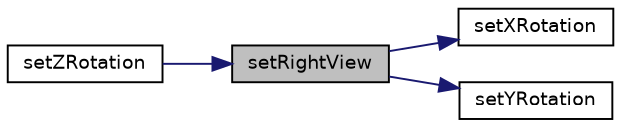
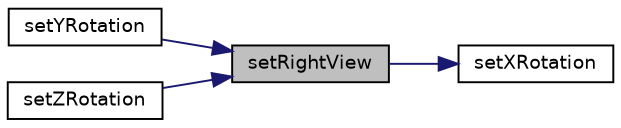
  digraph {
    rankdir=LR
    node [color=black fillcolor=white fontname=Helvetica fontsize=10 shape=record style=filled]
    edge [color=midnightblue fontname=Helvetica fontsize=10 labelfontname=Helvetica labelfontsize=10 style=solid]
    n1 [fillcolor=grey75 fontcolor=black height=0.2 label=setRightView width=0.4]
    n2 [height=0.2 label=setXRotation width=0.4]
    n3 [height=0.2 label=setYRotation width=0.4]
    n4 [height=0.2 label=setZRotation width=0.4]
    n1 -> n2
-   n1 -> n3
+   n3 -> n1
    n4 -> n1
  }
